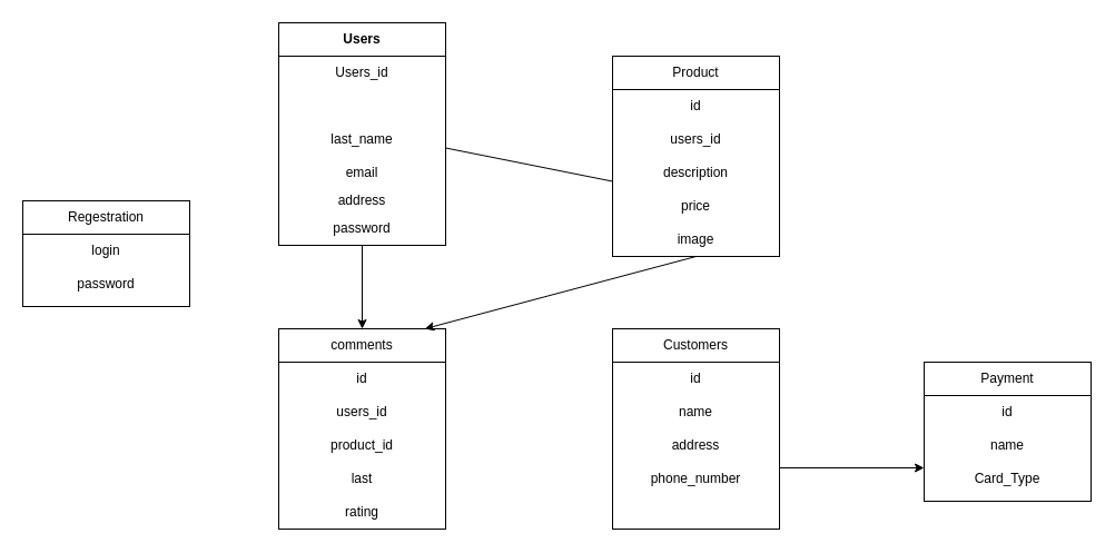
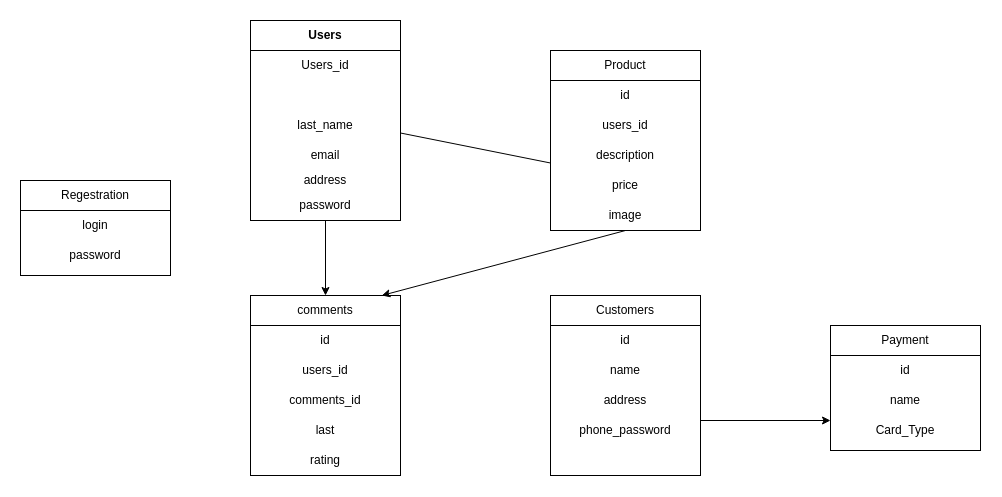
  <mxCell id="0" />
  <mxCell id="1" parent="0" />
  <mxCell id="2" value="&lt;b&gt;Users&lt;/b&gt;" style="rounded=0;whiteSpace=wrap;html=1;" parent="1" vertex="1"><mxGeometry x="250" y="20" width="150" height="30" as="geometry" /></mxCell>
  <mxCell id="3" value="" style="rounded=0;whiteSpace=wrap;html=1;" parent="1" vertex="1"><mxGeometry x="250" y="50" width="150" height="170" as="geometry" /></mxCell>
  <mxCell id="4" value="Users_id" style="text;html=1;strokeColor=none;fillColor=none;align=center;verticalAlign=middle;whiteSpace=wrap;rounded=0;" parent="1" vertex="1"><mxGeometry x="250" y="50" width="150" height="30" as="geometry" /></mxCell>
  <mxCell id="5" value="last_name" style="text;html=1;strokeColor=none;fillColor=none;align=center;verticalAlign=middle;whiteSpace=wrap;rounded=0;" parent="1" vertex="1"><mxGeometry x="250" y="110" width="150" height="30" as="geometry" /></mxCell>
  <mxCell id="6" value="email" style="text;html=1;strokeColor=none;fillColor=none;align=center;verticalAlign=middle;whiteSpace=wrap;rounded=0;" parent="1" vertex="1"><mxGeometry x="250" y="140" width="150" height="30" as="geometry" /></mxCell>
  <mxCell id="7" value="address" style="text;html=1;strokeColor=none;fillColor=none;align=center;verticalAlign=middle;whiteSpace=wrap;rounded=0;" parent="1" vertex="1"><mxGeometry x="250" y="170" width="150" height="20" as="geometry" /></mxCell>
  <mxCell id="8" value="password" style="text;html=1;strokeColor=none;fillColor=none;align=center;verticalAlign=middle;whiteSpace=wrap;rounded=0;" parent="1" vertex="1"><mxGeometry x="250" y="190" width="150" height="30" as="geometry" /></mxCell>
  <mxCell id="9" value="" style="endArrow=classic;html=1;rounded=0;exitX=1;exitY=0.75;exitDx=0;exitDy=0;startArrow=none;" parent="1" source="15" edge="1"><mxGeometry width="50" height="50" relative="1" as="geometry"><mxPoint x="490" y="190" as="sourcePoint" /><mxPoint x="550" y="160" as="targetPoint" /></mxGeometry></mxCell>
  <mxCell id="10" value="Product" style="rounded=0;whiteSpace=wrap;html=1;" parent="1" vertex="1"><mxGeometry x="550" y="50" width="150" height="30" as="geometry" /></mxCell>
  <mxCell id="11" value="" style="rounded=0;whiteSpace=wrap;html=1;" parent="1" vertex="1"><mxGeometry x="550" y="80" width="150" height="150" as="geometry" /></mxCell>
  <mxCell id="12" value="id" style="text;html=1;strokeColor=none;fillColor=none;align=center;verticalAlign=middle;whiteSpace=wrap;rounded=0;" parent="1" vertex="1"><mxGeometry x="550" y="80" width="150" height="30" as="geometry" /></mxCell>
  <mxCell id="13" value="users_id" style="text;html=1;strokeColor=none;fillColor=none;align=center;verticalAlign=middle;whiteSpace=wrap;rounded=0;" parent="1" vertex="1"><mxGeometry x="550" y="110" width="150" height="30" as="geometry" /></mxCell>
  <mxCell id="14" value="" style="endArrow=none;html=1;rounded=0;exitX=1;exitY=0.75;exitDx=0;exitDy=0;entryX=0;entryY=0.75;entryDx=0;entryDy=0;" parent="1" source="5" target="15" edge="1"><mxGeometry width="50" height="50" relative="1" as="geometry"><mxPoint x="380" y="183" as="sourcePoint" /><mxPoint x="650" y="180" as="targetPoint" /></mxGeometry></mxCell>
  <mxCell id="15" value="description" style="text;html=1;strokeColor=none;fillColor=none;align=center;verticalAlign=middle;whiteSpace=wrap;rounded=0;" parent="1" vertex="1"><mxGeometry x="550" y="140" width="150" height="30" as="geometry" /></mxCell>
  <mxCell id="16" value="price" style="text;html=1;strokeColor=none;fillColor=none;align=center;verticalAlign=middle;whiteSpace=wrap;rounded=0;" parent="1" vertex="1"><mxGeometry x="550" y="170" width="150" height="30" as="geometry" /></mxCell>
  <mxCell id="17" value="image" style="text;html=1;strokeColor=none;fillColor=none;align=center;verticalAlign=middle;whiteSpace=wrap;rounded=0;" parent="1" vertex="1"><mxGeometry x="550" y="200" width="150" height="30" as="geometry" /></mxCell>
  <mxCell id="18" value="" style="endArrow=classic;html=1;rounded=0;exitX=1;exitY=0.75;exitDx=0;exitDy=0;startArrow=none;" parent="1" source="23" edge="1"><mxGeometry width="50" height="50" relative="1" as="geometry"><mxPoint x="190" y="435" as="sourcePoint" /><mxPoint x="250" y="405" as="targetPoint" /></mxGeometry></mxCell>
  <mxCell id="19" value="comments" style="rounded=0;whiteSpace=wrap;html=1;" parent="1" vertex="1"><mxGeometry x="250" y="295" width="150" height="30" as="geometry" /></mxCell>
  <mxCell id="20" value="" style="rounded=0;whiteSpace=wrap;html=1;" parent="1" vertex="1"><mxGeometry x="250" y="325" width="150" height="150" as="geometry" /></mxCell>
  <mxCell id="21" value="id" style="text;html=1;strokeColor=none;fillColor=none;align=center;verticalAlign=middle;whiteSpace=wrap;rounded=0;" parent="1" vertex="1"><mxGeometry x="250" y="325" width="150" height="30" as="geometry" /></mxCell>
  <mxCell id="22" value="users_id" style="text;html=1;strokeColor=none;fillColor=none;align=center;verticalAlign=middle;whiteSpace=wrap;rounded=0;" parent="1" vertex="1"><mxGeometry x="250" y="355" width="150" height="30" as="geometry" /></mxCell>
- <mxCell id="23" value="product_id" style="text;html=1;strokeColor=none;fillColor=none;align=center;verticalAlign=middle;whiteSpace=wrap;rounded=0;" parent="1" vertex="1"><mxGeometry x="250" y="385" width="150" height="30" as="geometry" /></mxCell>
+ <mxCell id="23" value="comments_id" style="text;html=1;strokeColor=none;fillColor=none;align=center;verticalAlign=middle;whiteSpace=wrap;rounded=0;" parent="1" vertex="1"><mxGeometry x="250" y="385" width="150" height="30" as="geometry" /></mxCell>
  <mxCell id="24" value="last" style="text;html=1;strokeColor=none;fillColor=none;align=center;verticalAlign=middle;whiteSpace=wrap;rounded=0;" parent="1" vertex="1"><mxGeometry x="250" y="415" width="150" height="30" as="geometry" /></mxCell>
  <mxCell id="25" value="rating" style="text;html=1;strokeColor=none;fillColor=none;align=center;verticalAlign=middle;whiteSpace=wrap;rounded=0;" parent="1" vertex="1"><mxGeometry x="250" y="445" width="150" height="30" as="geometry" /></mxCell>
  <mxCell id="26" value="" style="endArrow=classic;html=1;rounded=0;exitX=0.5;exitY=1;exitDx=0;exitDy=0;entryX=0.5;entryY=0;entryDx=0;entryDy=0;" parent="1" source="8" target="19" edge="1"><mxGeometry width="50" height="50" relative="1" as="geometry"><mxPoint x="850" y="370" as="sourcePoint" /><mxPoint x="900" y="320" as="targetPoint" /></mxGeometry></mxCell>
  <mxCell id="27" value="Regestration" style="rounded=0;whiteSpace=wrap;html=1;" parent="1" vertex="1"><mxGeometry x="20" y="180" width="150" height="30" as="geometry" /></mxCell>
  <mxCell id="28" value="" style="rounded=0;whiteSpace=wrap;html=1;" parent="1" vertex="1"><mxGeometry x="20" y="210" width="150" height="65" as="geometry" /></mxCell>
  <mxCell id="29" value="login" style="text;html=1;strokeColor=none;fillColor=none;align=center;verticalAlign=middle;whiteSpace=wrap;rounded=0;" parent="1" vertex="1"><mxGeometry x="20" y="210" width="150" height="30" as="geometry" /></mxCell>
  <mxCell id="30" value="password" style="text;html=1;strokeColor=none;fillColor=none;align=center;verticalAlign=middle;whiteSpace=wrap;rounded=0;" parent="1" vertex="1"><mxGeometry x="20" y="240" width="150" height="30" as="geometry" /></mxCell>
  <mxCell id="31" value="" style="endArrow=classic;html=1;rounded=0;exitX=1;exitY=0.75;exitDx=0;exitDy=0;startArrow=none;" parent="1" source="36" edge="1"><mxGeometry width="50" height="50" relative="1" as="geometry"><mxPoint x="490" y="435" as="sourcePoint" /><mxPoint x="550" y="405" as="targetPoint" /></mxGeometry></mxCell>
  <mxCell id="32" value="Customers" style="rounded=0;whiteSpace=wrap;html=1;" parent="1" vertex="1"><mxGeometry x="550" y="295" width="150" height="30" as="geometry" /></mxCell>
  <mxCell id="33" value="" style="rounded=0;whiteSpace=wrap;html=1;" parent="1" vertex="1"><mxGeometry x="550" y="325" width="150" height="150" as="geometry" /></mxCell>
  <mxCell id="34" value="id" style="text;html=1;strokeColor=none;fillColor=none;align=center;verticalAlign=middle;whiteSpace=wrap;rounded=0;" parent="1" vertex="1"><mxGeometry x="550" y="325" width="150" height="30" as="geometry" /></mxCell>
  <mxCell id="35" value="name" style="text;html=1;strokeColor=none;fillColor=none;align=center;verticalAlign=middle;whiteSpace=wrap;rounded=0;" parent="1" vertex="1"><mxGeometry x="550" y="355" width="150" height="30" as="geometry" /></mxCell>
  <mxCell id="36" value="address" style="text;html=1;strokeColor=none;fillColor=none;align=center;verticalAlign=middle;whiteSpace=wrap;rounded=0;" parent="1" vertex="1"><mxGeometry x="550" y="385" width="150" height="30" as="geometry" /></mxCell>
- <mxCell id="37" value="phone_number" style="text;html=1;strokeColor=none;fillColor=none;align=center;verticalAlign=middle;whiteSpace=wrap;rounded=0;" parent="1" vertex="1"><mxGeometry x="550" y="415" width="150" height="30" as="geometry" /></mxCell>
+ <mxCell id="37" value="phone_password" style="text;html=1;strokeColor=none;fillColor=none;align=center;verticalAlign=middle;whiteSpace=wrap;rounded=0;" parent="1" vertex="1"><mxGeometry x="550" y="415" width="150" height="30" as="geometry" /></mxCell>
  <mxCell id="38" value="" style="endArrow=classic;html=1;rounded=0;exitX=0.5;exitY=1;exitDx=0;exitDy=0;" parent="1" source="17" target="19" edge="1"><mxGeometry width="50" height="50" relative="1" as="geometry"><mxPoint x="690" y="330" as="sourcePoint" /><mxPoint x="740" y="280" as="targetPoint" /></mxGeometry></mxCell>
  <mxCell id="39" value="" style="endArrow=classic;html=1;rounded=0;" parent="1" edge="1"><mxGeometry width="50" height="50" relative="1" as="geometry"><mxPoint x="700" y="420" as="sourcePoint" /><mxPoint x="830" y="420" as="targetPoint" /></mxGeometry></mxCell>
  <mxCell id="40" value="" style="endArrow=classic;html=1;rounded=0;exitX=1;exitY=0.75;exitDx=0;exitDy=0;startArrow=none;" parent="1" source="45" edge="1"><mxGeometry width="50" height="50" relative="1" as="geometry"><mxPoint x="770" y="465" as="sourcePoint" /><mxPoint x="830" y="435" as="targetPoint" /></mxGeometry></mxCell>
  <mxCell id="41" value="Payment" style="rounded=0;whiteSpace=wrap;html=1;" parent="1" vertex="1"><mxGeometry x="830" y="325" width="150" height="30" as="geometry" /></mxCell>
  <mxCell id="42" value="" style="rounded=0;whiteSpace=wrap;html=1;" parent="1" vertex="1"><mxGeometry x="830" y="355" width="150" height="95" as="geometry" /></mxCell>
  <mxCell id="43" value="id" style="text;html=1;strokeColor=none;fillColor=none;align=center;verticalAlign=middle;whiteSpace=wrap;rounded=0;" parent="1" vertex="1"><mxGeometry x="830" y="355" width="150" height="30" as="geometry" /></mxCell>
  <mxCell id="44" value="name" style="text;html=1;strokeColor=none;fillColor=none;align=center;verticalAlign=middle;whiteSpace=wrap;rounded=0;" parent="1" vertex="1"><mxGeometry x="830" y="385" width="150" height="30" as="geometry" /></mxCell>
  <mxCell id="45" value="Card_Type" style="text;html=1;strokeColor=none;fillColor=none;align=center;verticalAlign=middle;whiteSpace=wrap;rounded=0;" parent="1" vertex="1"><mxGeometry x="830" y="415" width="150" height="30" as="geometry" /></mxCell>
